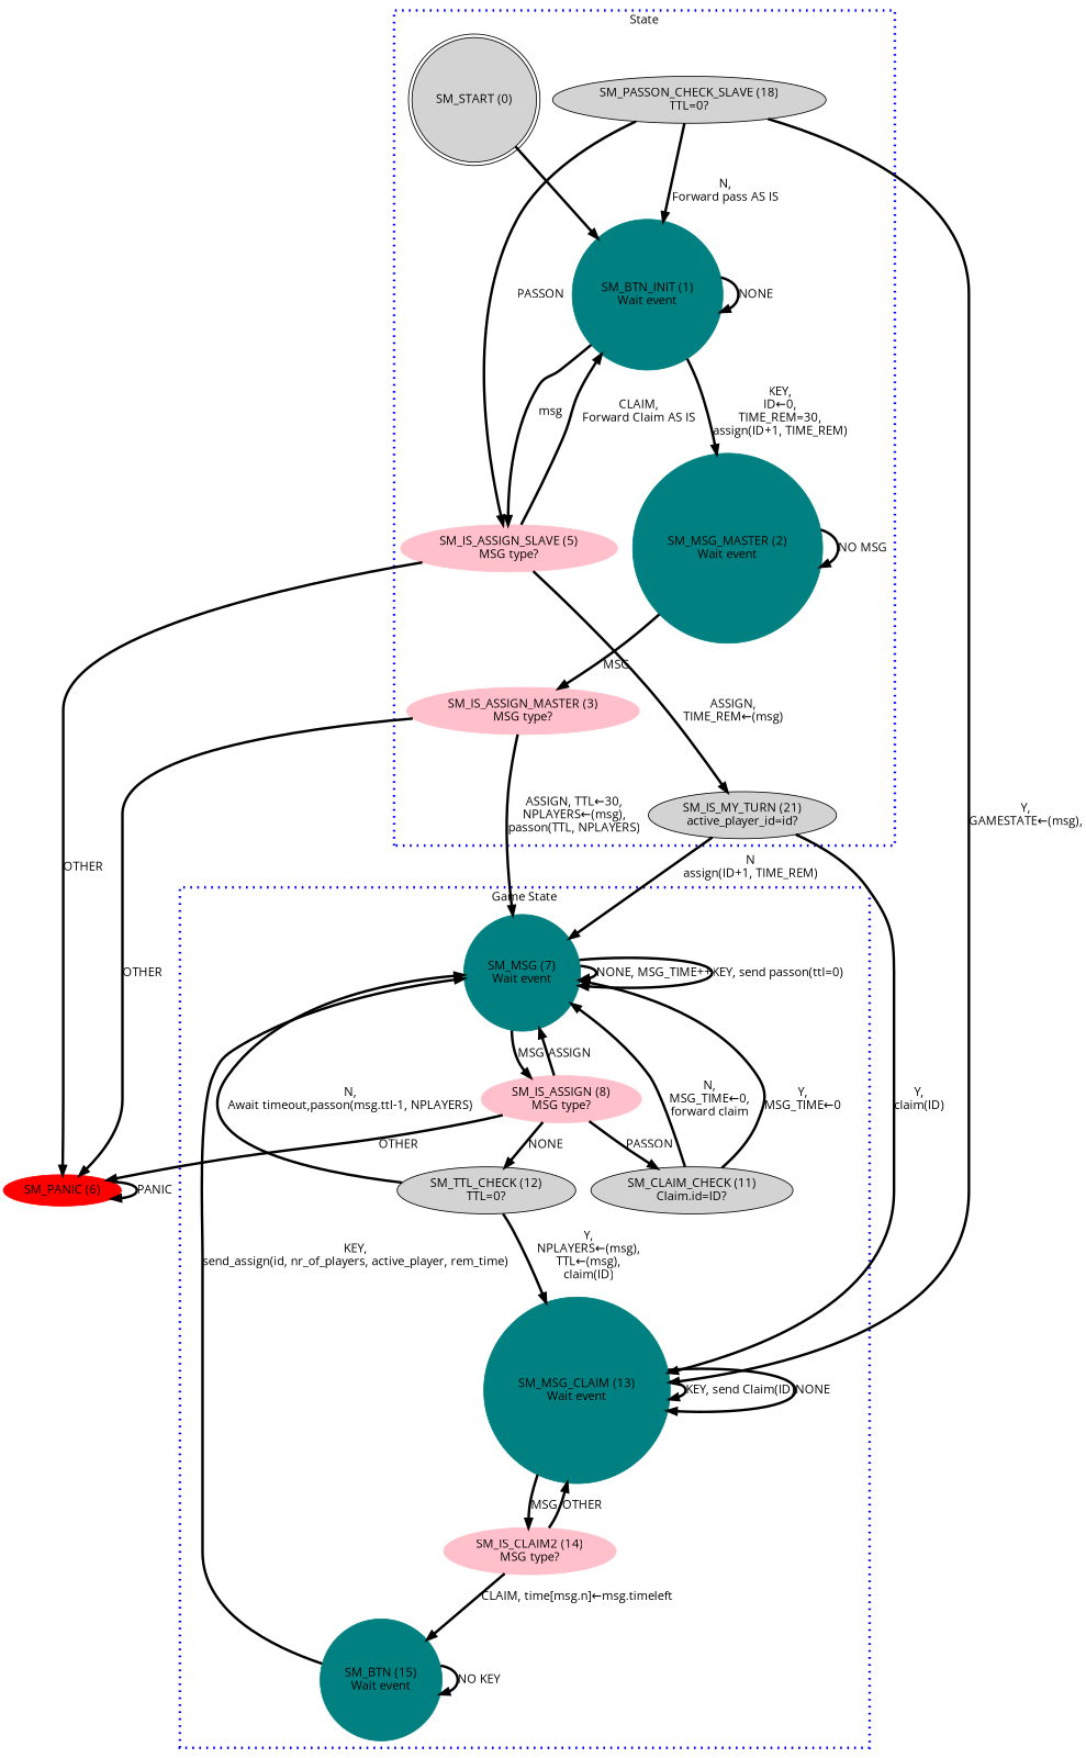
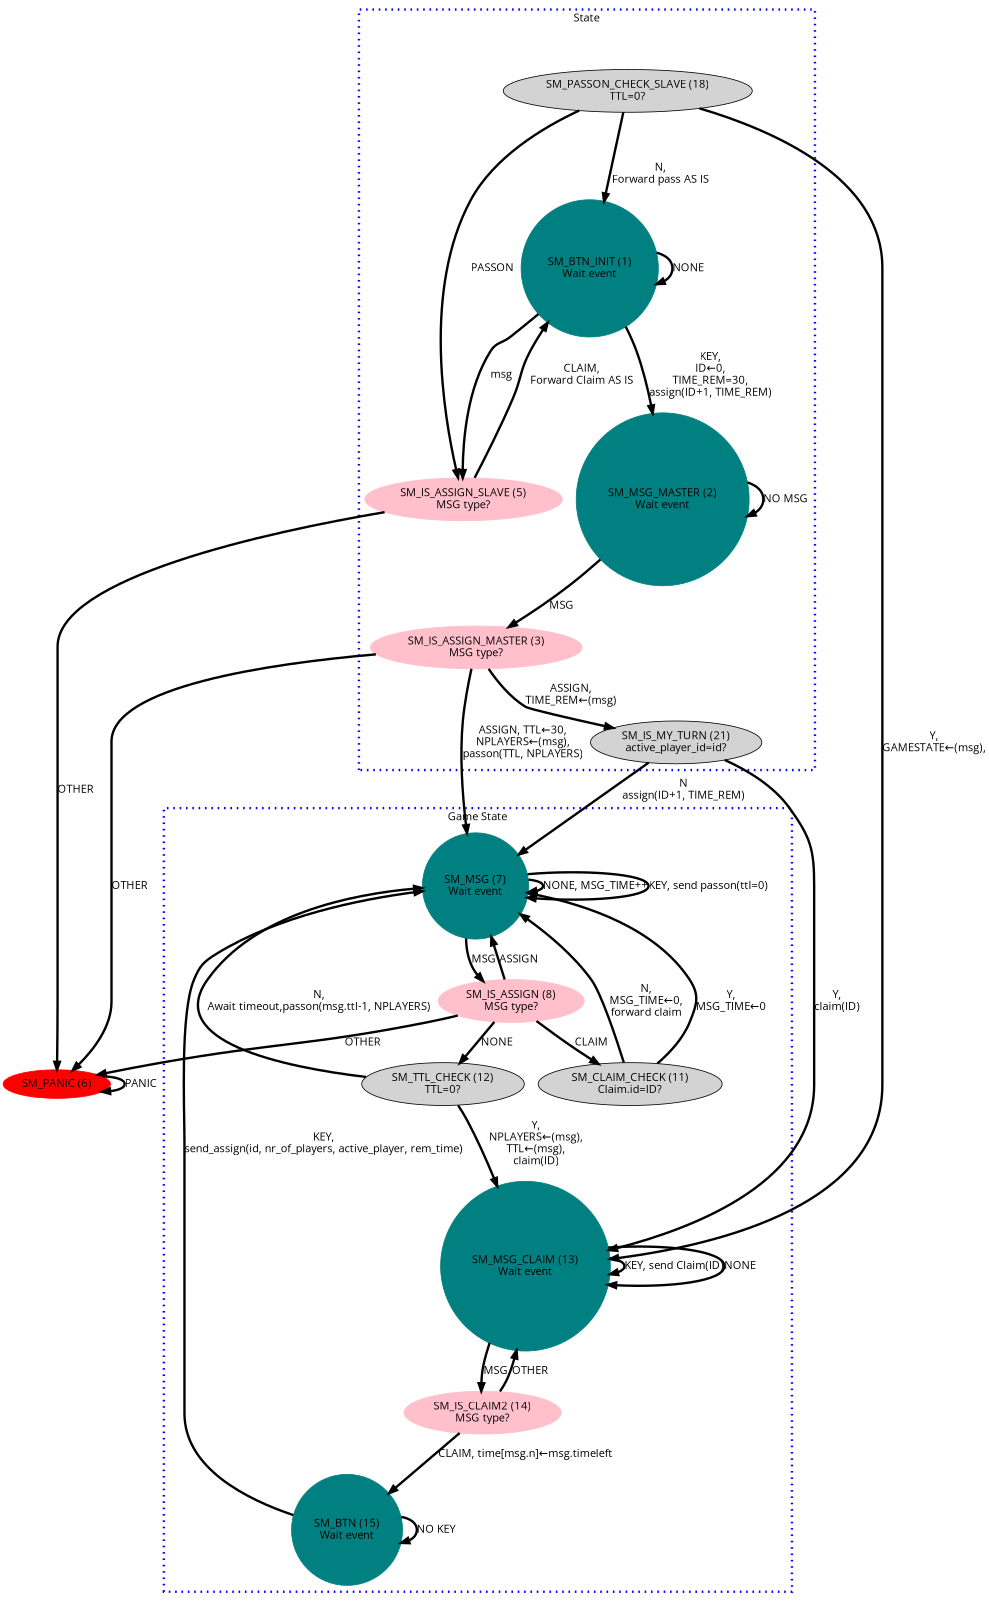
  digraph {
    color=blue
    fontname="Open Sans"
    penwidth=3
    style=dotted
    node [fontname="Open Sans" style=filled]
    edge [fontname="Open Sans" penwidth=3]
-   n1 [label="SM_START (0)" shape=doublecircle]
    n2 [color=teal label="SM_BTN_INIT (1)\nWait event" shape=circle]
    n3 [color=teal label="SM_MSG_MASTER (2)\nWait event" shape=circle]
    n4 [color=pink label="SM_IS_ASSIGN_MASTER (3)\nMSG type?"]
    n5 [color=pink label="SM_IS_ASSIGN_SLAVE (5)\nMSG type?"]
    n6 [label="SM_PASSON_CHECK_SLAVE (18)\nTTL=0?"]
    n7 [label="SM_IS_MY_TURN (21)\nactive_player_id=id?"]
    n8 [color=teal label="SM_MSG (7)\nWait event" shape=circle]
    n9 [color=pink label="SM_IS_ASSIGN (8)\nMSG type?"]
    n10 [label="SM_CLAIM_CHECK (11)\nClaim.id=ID?"]
    n11 [label="SM_TTL_CHECK (12)\nTTL=0?"]
    n12 [color=teal label="SM_MSG_CLAIM (13)\nWait event" shape=circle]
    n13 [color=pink label="SM_IS_CLAIM2 (14)\nMSG type?"]
    n14 [color=teal label="SM_BTN (15)\nWait event" shape=circle]
    n15 [color=red label="SM_PANIC (6)"]
    subgraph cluster_1 {
      label=State
-     n1
      n2
      n3
      n4
      n5
      n6
      n7
    }
    subgraph cluster_2 {
      label="Game State"
      n8
      n9
      n10
      n11
      n12
      n13
      n14
    }
-   n1 -> n2
    n2 -> n2 [label=NONE]
    n2 -> n3 [label="KEY,\nID←0,\nTIME_REM=30,\nassign(ID+1, TIME_REM)"]
    n2 -> n5 [label=msg]
    n3 -> n3 [label="NO MSG"]
    n3 -> n4 [label=MSG]
    n4 -> n8 [label="ASSIGN, TTL←30,\nNPLAYERS←(msg),\npasson(TTL, NPLAYERS)"]
    n4 -> n15 [label=OTHER]
    n5 -> n2 [label="CLAIM,\nForward Claim AS IS"]
-   n5 -> n7 [label="ASSIGN,\nTIME_REM←(msg)"]
+   n4 -> n7 [label="ASSIGN,\nTIME_REM←(msg)"]
    n5 -> n15 [label=OTHER]
    n6 -> n2 [label="N,\nForward pass AS IS"]
    n6 -> n5 [label=PASSON]
    n6 -> n12 [label="Y,\nGAMESTATE←(msg),\n"]
    n7 -> n8 [label="N\nassign(ID+1, TIME_REM)"]
    n7 -> n12 [label="Y,\nclaim(ID)"]
    n8 -> n8 [label="NONE, MSG_TIME++"]
    n8 -> n8 [label="KEY, send passon(ttl=0)"]
    n8 -> n9 [label=MSG]
    n9 -> n8 [label=ASSIGN]
-   n9 -> n10 [label=PASSON]
+   n9 -> n10 [label=CLAIM]
    n9 -> n11 [label=NONE]
    n9 -> n15 [label=OTHER]
    n10 -> n8 [label="Y,\nMSG_TIME←0"]
    n10 -> n8 [label="N,\nMSG_TIME←0,\nforward claim"]
    n11 -> n8 [label="N,\nAwait timeout,passon(msg.ttl-1, NPLAYERS)"]
    n11 -> n12 [label="Y,\nNPLAYERS←(msg),\nTTL←(msg),\nclaim(ID)"]
    n12 -> n12 [label="KEY, send Claim(ID)"]
    n12 -> n12 [label=NONE]
    n12 -> n13 [label=MSG]
    n13 -> n12 [label=OTHER]
    n13 -> n14 [label="CLAIM, time[msg.n]←msg.timeleft"]
    n14 -> n8 [label="KEY,\nsend_assign(id, nr_of_players, active_player, rem_time)"]
    n14 -> n14 [label="NO KEY"]
    n15 -> n15 [label=PANIC]
  }
